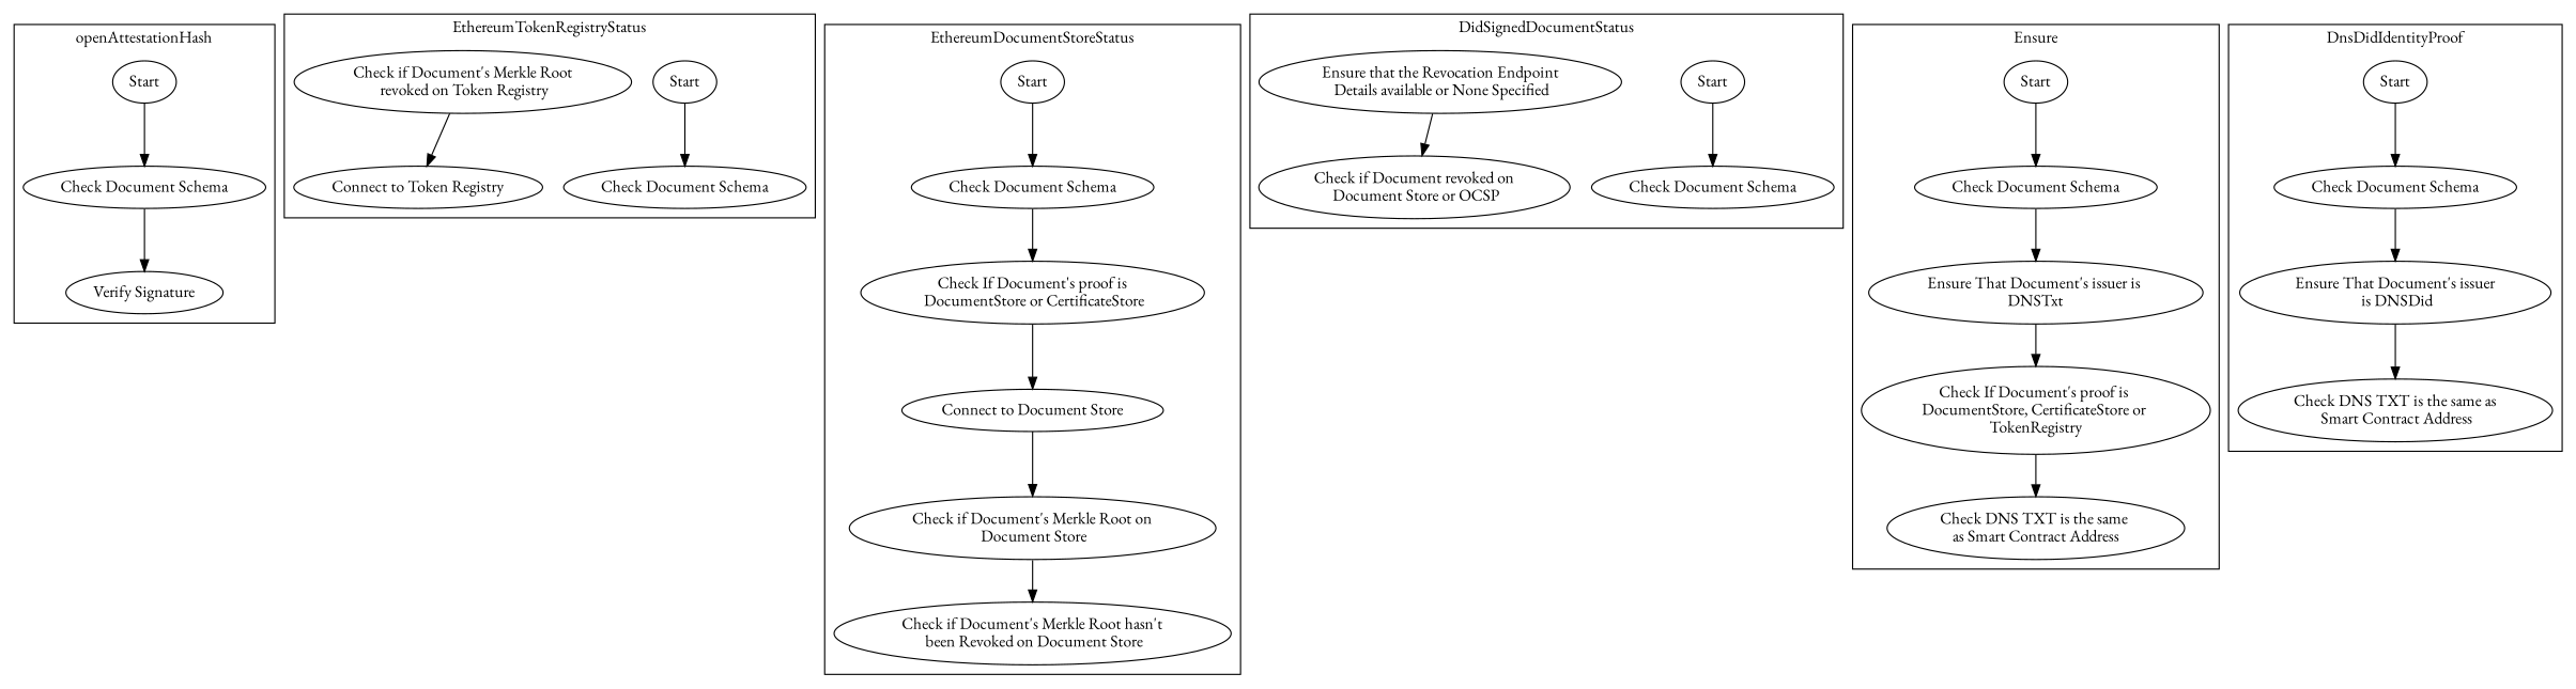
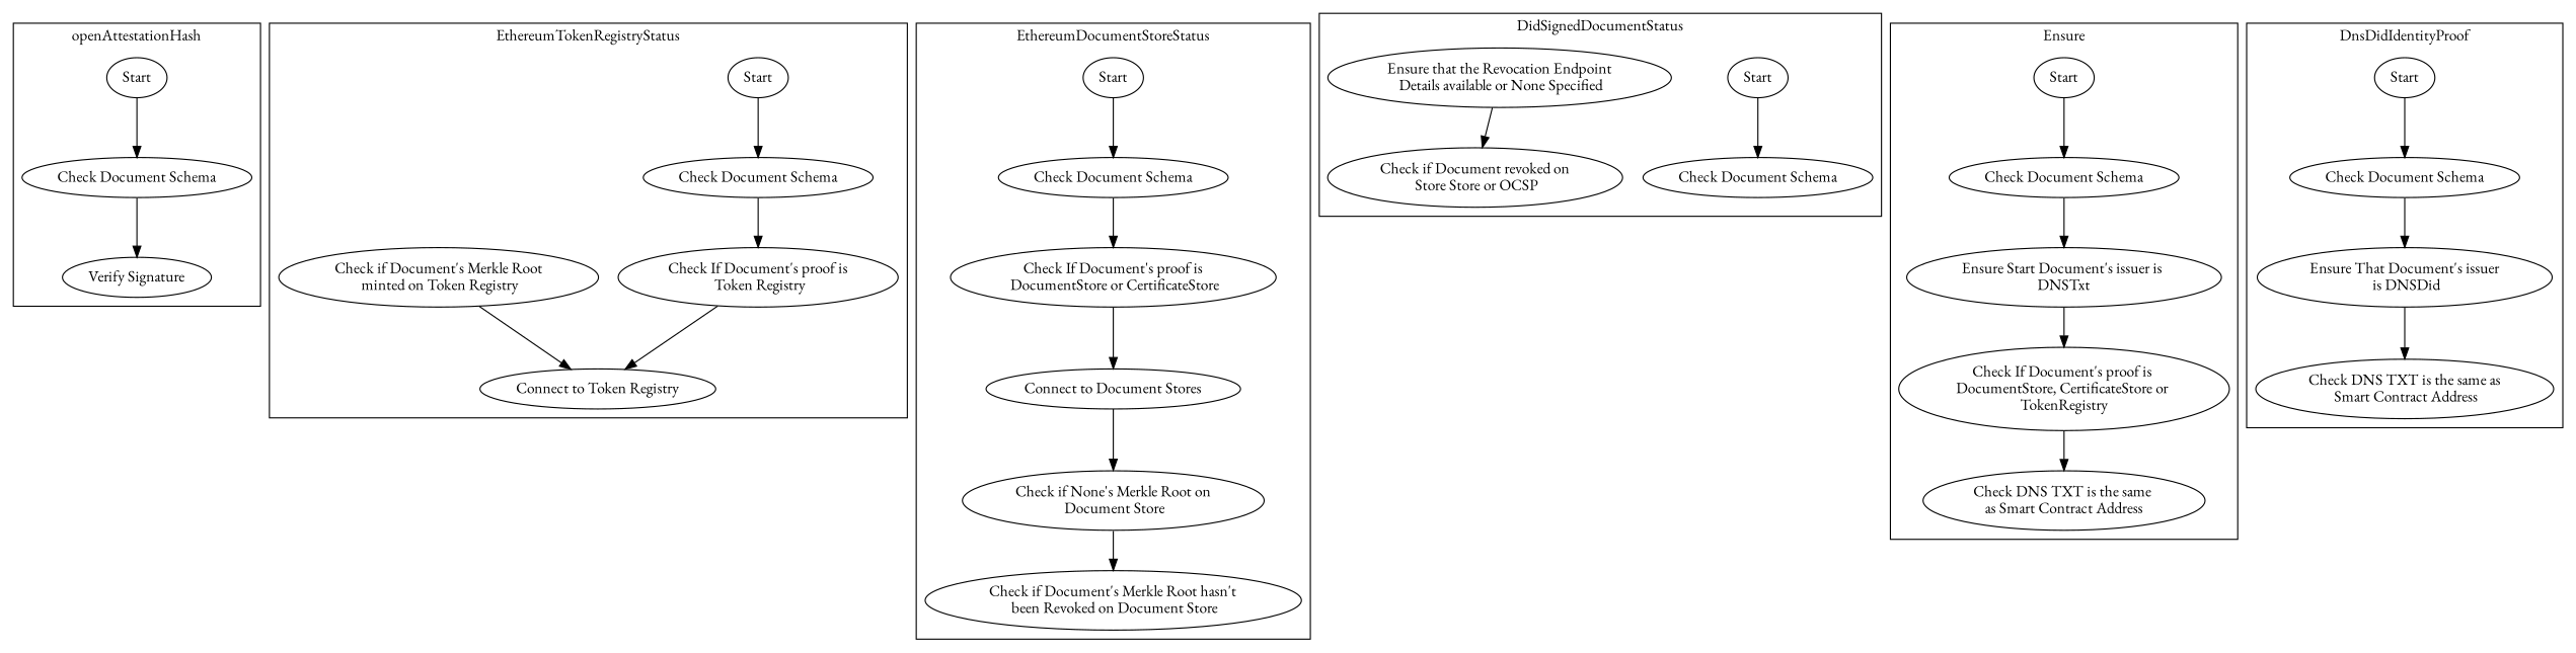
  digraph {
    fontname="EB Garamond"
    node [fontname="EB Garamond"]
    edge [fontname="EB Garamond"]
    n1 [label=Start]
    n2 [label="Check Document Schema"]
    n3 [label="Verify Signature"]
    n4 [label=Start]
    n5 [label="Check Document Schema"]
+   n6 [label="Check If Document's proof is\n Token Registry"]
    n7 [label="Connect to Token Registry"]
-   n8 [label="Check if Document's Merkle Root\n revoked on Token Registry"]
+   n8 [label="Check if Document's Merkle Root\n minted on Token Registry"]
    n9 [label=Start]
    n10 [label="Check Document Schema"]
    n11 [label="Check If Document's proof is\n DocumentStore or CertificateStore"]
-   n12 [label="Connect to Document Store"]
-   n13 [label="Check if Document's Merkle Root on\n Document Store"]
+   n12 [label="Connect to Document Stores"]
+   n13 [label="Check if None's Merkle Root on\n Document Store"]
    n14 [label="Check if Document's Merkle Root hasn't\n been Revoked on Document Store"]
    n15 [label=Start]
    n16 [label="Check Document Schema"]
    n17 [label="Ensure that the Revocation Endpoint\n Details available or None Specified"]
-   n18 [label="Check if Document revoked on\n Document Store or OCSP"]
+   n18 [label="Check if Document revoked on\n Store Store or OCSP"]
    n19 [label=Start]
    n20 [label="Check Document Schema"]
-   n21 [label="Ensure That Document's issuer is \nDNSTxt"]
+   n21 [label="Ensure Start Document's issuer is \nDNSTxt"]
    n22 [label="Check If Document's proof is \nDocumentStore, CertificateStore or \nTokenRegistry"]
    n23 [label="Check DNS TXT is the same \nas Smart Contract Address"]
    n24 [label=Start]
    n25 [label="Check Document Schema"]
    n26 [label="Ensure That Document's issuer\n is DNSDid"]
    n27 [label="Check DNS TXT is the same as\n Smart Contract Address"]
    subgraph cluster_1 {
      label=openAttestationHash
      n1
      n2
      n3
    }
    subgraph cluster_2 {
      label=EthereumTokenRegistryStatus
      n4
      n5
+     n6
      n7
      n8
    }
    subgraph cluster_3 {
      label=EthereumDocumentStoreStatus
      n9
      n10
      n11
      n12
      n13
      n14
    }
    subgraph cluster_4 {
      label=DidSignedDocumentStatus
      n15
      n16
      n17
      n18
    }
    subgraph cluster_5 {
      label=Ensure
      n19
      n20
      n21
      n22
      n23
    }
    subgraph cluster_6 {
      label=DnsDidIdentityProof
      n24
      n25
      n26
      n27
    }
    n1 -> n2
    n2 -> n3
    n4 -> n5
+   n5 -> n6
+   n6 -> n7
    n8 -> n7
    n9 -> n10
    n10 -> n11
    n11 -> n12
    n12 -> n13
    n13 -> n14
    n15 -> n16
    n17 -> n18
    n19 -> n20
    n20 -> n21
    n21 -> n22
    n22 -> n23
    n24 -> n25
    n25 -> n26
    n26 -> n27
  }
